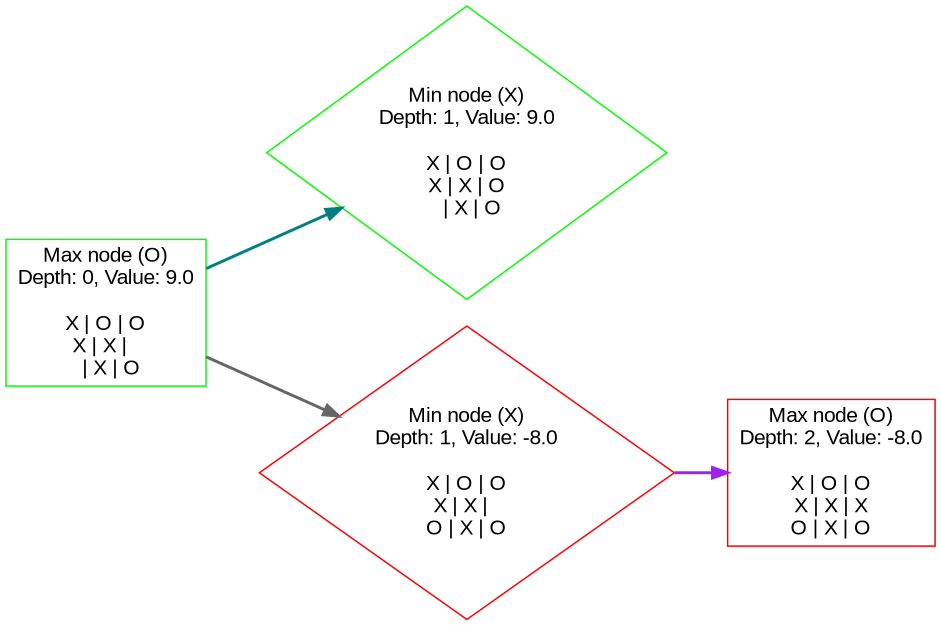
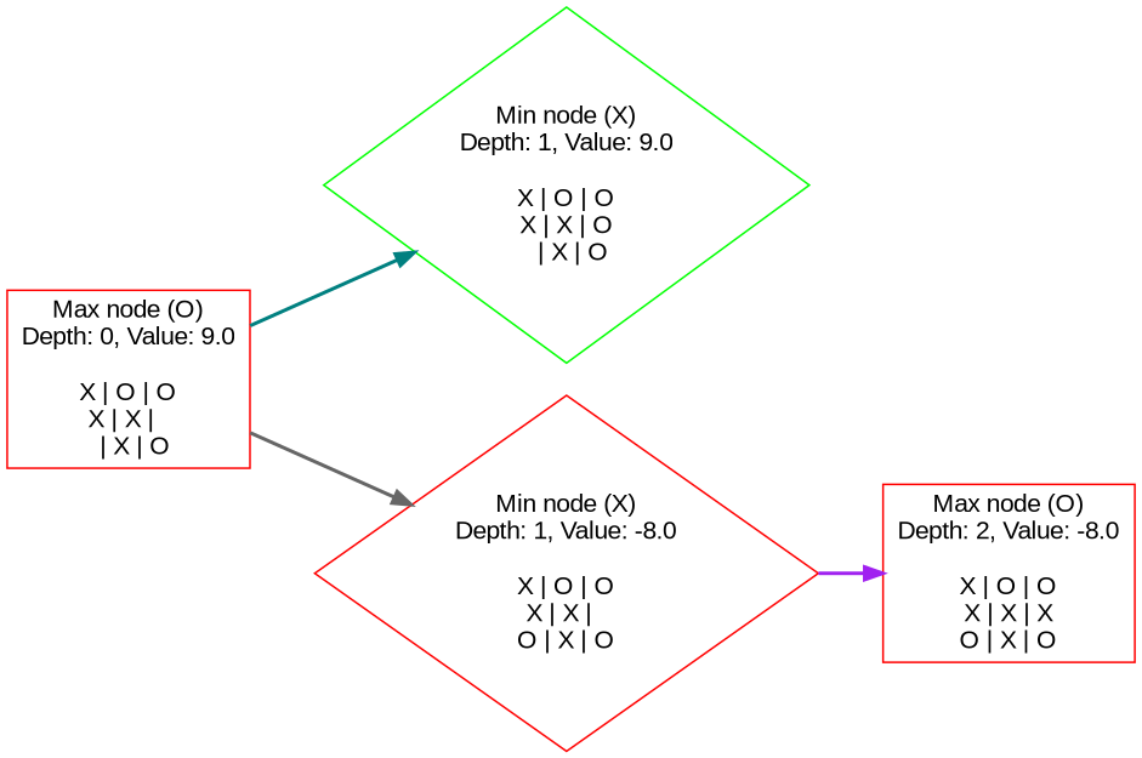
  digraph {
    rankdir=LR
    fontname="Liberation Sans"
    node [color=green shape=box fontname="Liberation Sans"]
    edge [style=bold fontname="Liberation Sans"]
-   n1 [label="Max node (O)\nDepth: 0, Value: 9.0\n\nX | O | O\nX | X |  \n  | X | O"]
+   n1 [color=red label="Max node (O)\nDepth: 0, Value: 9.0\n\nX | O | O\nX | X |  \n  | X | O"]
    n2 [label="Min node (X)\nDepth: 1, Value: 9.0\n\nX | O | O\nX | X | O\n  | X | O" shape=diamond]
    n3 [color=red label="Min node (X)\nDepth: 1, Value: -8.0\n\nX | O | O\nX | X |  \nO | X | O" shape=diamond]
    n4 [color=red label="Max node (O)\nDepth: 2, Value: -8.0\n\nX | O | O\nX | X | X\nO | X | O"]
    n1 -> n2 [color=teal]
    n1 -> n3 [color=gray40]
    n3 -> n4 [color=purple]
  }
